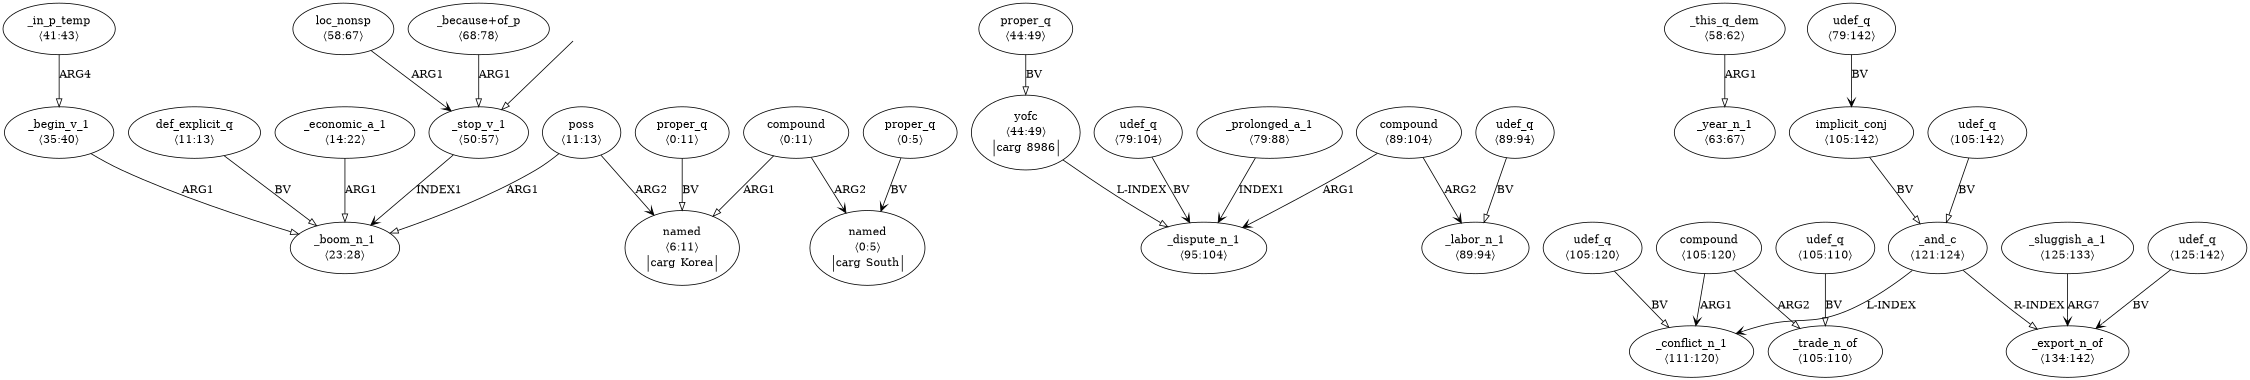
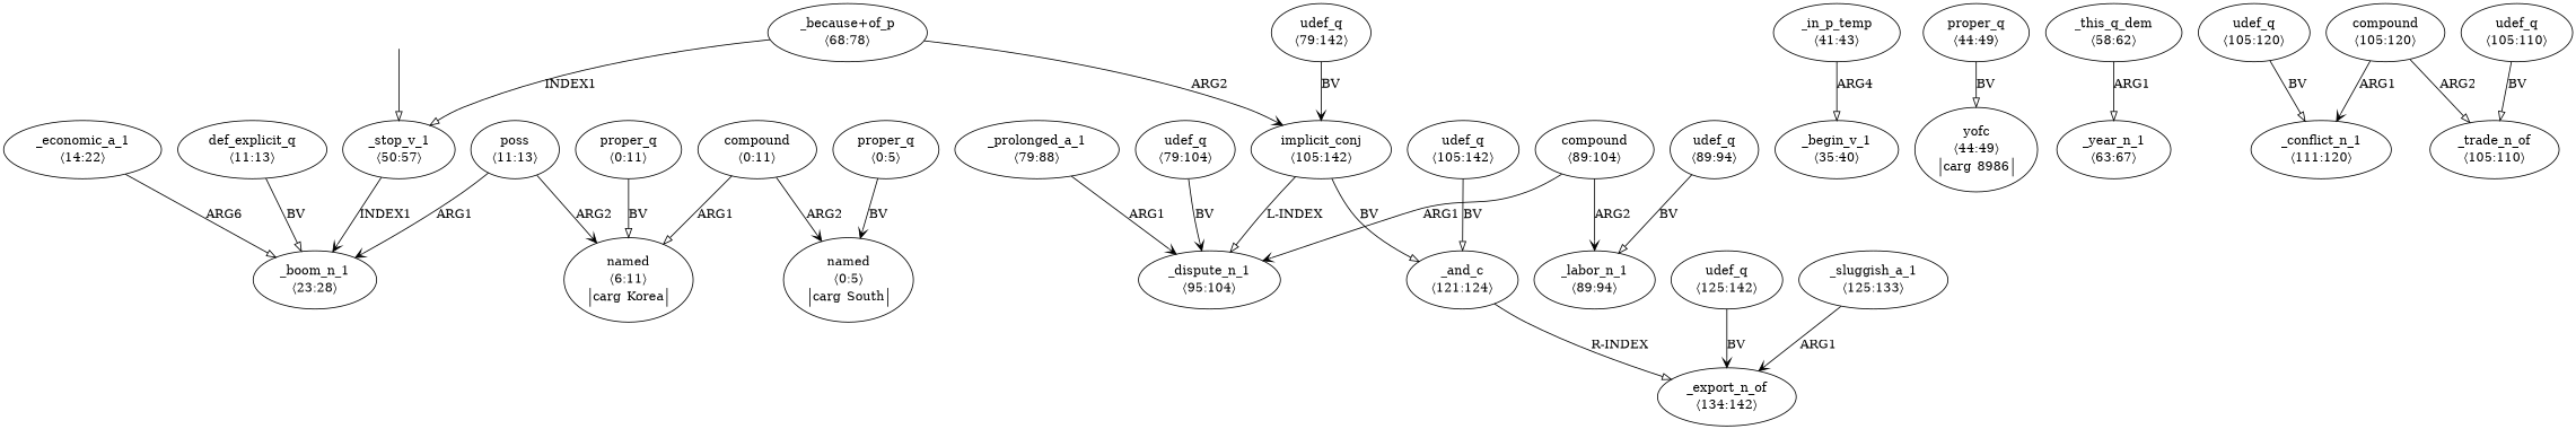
  digraph {
    edge [arrowhead=onormal]
    top [style=invis]
    n2 [label=<<table align="center" border="0" cellspacing="0"><tr><td colspan="2">_stop_v_1</td></tr><tr><td colspan="2">〈50:57〉</td></tr></table>>]
    n3 [label=<<table align="center" border="0" cellspacing="0"><tr><td colspan="2">_boom_n_1</td></tr><tr><td colspan="2">〈23:28〉</td></tr></table>>]
    n4 [label=<<table align="center" border="0" cellspacing="0"><tr><td colspan="2">proper_q</td></tr><tr><td colspan="2">〈0:11〉</td></tr></table>>]
    n5 [label=<<table align="center" border="0" cellspacing="0"><tr><td colspan="2">named</td></tr><tr><td colspan="2">〈6:11〉</td></tr><tr><td sides="l" border="1" align="left">carg</td><td sides="r" border="1" align="left">Korea</td></tr></table>>]
    n6 [label=<<table align="center" border="0" cellspacing="0"><tr><td colspan="2">compound</td></tr><tr><td colspan="2">〈0:11〉</td></tr></table>>]
    n7 [label=<<table align="center" border="0" cellspacing="0"><tr><td colspan="2">named</td></tr><tr><td colspan="2">〈0:5〉</td></tr><tr><td sides="l" border="1" align="left">carg</td><td sides="r" border="1" align="left">South</td></tr></table>>]
    n8 [label=<<table align="center" border="0" cellspacing="0"><tr><td colspan="2">proper_q</td></tr><tr><td colspan="2">〈0:5〉</td></tr></table>>]
    n9 [label=<<table align="center" border="0" cellspacing="0"><tr><td colspan="2">def_explicit_q</td></tr><tr><td colspan="2">〈11:13〉</td></tr></table>>]
    n10 [label=<<table align="center" border="0" cellspacing="0"><tr><td colspan="2">poss</td></tr><tr><td colspan="2">〈11:13〉</td></tr></table>>]
    n11 [label=<<table align="center" border="0" cellspacing="0"><tr><td colspan="2">_economic_a_1</td></tr><tr><td colspan="2">〈14:22〉</td></tr></table>>]
    n12 [label=<<table align="center" border="0" cellspacing="0"><tr><td colspan="2">_begin_v_1</td></tr><tr><td colspan="2">〈35:40〉</td></tr></table>>]
    n13 [label=<<table align="center" border="0" cellspacing="0"><tr><td colspan="2">_in_p_temp</td></tr><tr><td colspan="2">〈41:43〉</td></tr></table>>]
    n14 [label=<<table align="center" border="0" cellspacing="0"><tr><td colspan="2">yofc</td></tr><tr><td colspan="2">〈44:49〉</td></tr><tr><td sides="l" border="1" align="left">carg</td><td sides="r" border="1" align="left">8986</td></tr></table>>]
    n15 [label=<<table align="center" border="0" cellspacing="0"><tr><td colspan="2">proper_q</td></tr><tr><td colspan="2">〈44:49〉</td></tr></table>>]
-   n16 [label=<<table align="center" border="0" cellspacing="0"><tr><td colspan="2">loc_nonsp</td></tr><tr><td colspan="2">〈58:67〉</td></tr></table>>]
    n17 [label=<<table align="center" border="0" cellspacing="0"><tr><td colspan="2">_year_n_1</td></tr><tr><td colspan="2">〈63:67〉</td></tr></table>>]
    n18 [label=<<table align="center" border="0" cellspacing="0"><tr><td colspan="2">_this_q_dem</td></tr><tr><td colspan="2">〈58:62〉</td></tr></table>>]
    n19 [label=<<table align="center" border="0" cellspacing="0"><tr><td colspan="2">_because+of_p</td></tr><tr><td colspan="2">〈68:78〉</td></tr></table>>]
    n20 [label=<<table align="center" border="0" cellspacing="0"><tr><td colspan="2">implicit_conj</td></tr><tr><td colspan="2">〈105:142〉</td></tr></table>>]
    n21 [label=<<table align="center" border="0" cellspacing="0"><tr><td colspan="2">_dispute_n_1</td></tr><tr><td colspan="2">〈95:104〉</td></tr></table>>]
    n22 [label=<<table align="center" border="0" cellspacing="0"><tr><td colspan="2">_and_c</td></tr><tr><td colspan="2">〈121:124〉</td></tr></table>>]
    n23 [label=<<table align="center" border="0" cellspacing="0"><tr><td colspan="2">udef_q</td></tr><tr><td colspan="2">〈79:142〉</td></tr></table>>]
    n24 [label=<<table align="center" border="0" cellspacing="0"><tr><td colspan="2">udef_q</td></tr><tr><td colspan="2">〈79:104〉</td></tr></table>>]
    n25 [label=<<table align="center" border="0" cellspacing="0"><tr><td colspan="2">_prolonged_a_1</td></tr><tr><td colspan="2">〈79:88〉</td></tr></table>>]
    n26 [label=<<table align="center" border="0" cellspacing="0"><tr><td colspan="2">compound</td></tr><tr><td colspan="2">〈89:104〉</td></tr></table>>]
    n27 [label=<<table align="center" border="0" cellspacing="0"><tr><td colspan="2">_labor_n_1</td></tr><tr><td colspan="2">〈89:94〉</td></tr></table>>]
    n28 [label=<<table align="center" border="0" cellspacing="0"><tr><td colspan="2">udef_q</td></tr><tr><td colspan="2">〈89:94〉</td></tr></table>>]
    n29 [label=<<table align="center" border="0" cellspacing="0"><tr><td colspan="2">udef_q</td></tr><tr><td colspan="2">〈105:142〉</td></tr></table>>]
    n30 [label=<<table align="center" border="0" cellspacing="0"><tr><td colspan="2">_conflict_n_1</td></tr><tr><td colspan="2">〈111:120〉</td></tr></table>>]
    n31 [label=<<table align="center" border="0" cellspacing="0"><tr><td colspan="2">_export_n_of</td></tr><tr><td colspan="2">〈134:142〉</td></tr></table>>]
    n32 [label=<<table align="center" border="0" cellspacing="0"><tr><td colspan="2">udef_q</td></tr><tr><td colspan="2">〈105:120〉</td></tr></table>>]
    n33 [label=<<table align="center" border="0" cellspacing="0"><tr><td colspan="2">compound</td></tr><tr><td colspan="2">〈105:120〉</td></tr></table>>]
    n34 [label=<<table align="center" border="0" cellspacing="0"><tr><td colspan="2">_trade_n_of</td></tr><tr><td colspan="2">〈105:110〉</td></tr></table>>]
    n35 [label=<<table align="center" border="0" cellspacing="0"><tr><td colspan="2">udef_q</td></tr><tr><td colspan="2">〈105:110〉</td></tr></table>>]
    n36 [label=<<table align="center" border="0" cellspacing="0"><tr><td colspan="2">udef_q</td></tr><tr><td colspan="2">〈125:142〉</td></tr></table>>]
    n37 [label=<<table align="center" border="0" cellspacing="0"><tr><td colspan="2">_sluggish_a_1</td></tr><tr><td colspan="2">〈125:133〉</td></tr></table>>]
    top -> n2
    n2 -> n3 [arrowhead=vee label=INDEX1]
    n4 -> n5 [label=BV]
    n6 -> n5 [label=ARG1]
    n6 -> n7 [arrowhead=vee label=ARG2]
    n8 -> n7 [arrowhead=vee label=BV]
    n9 -> n3 [label=BV]
-   n10 -> n3 [label=ARG1]
+   n10 -> n3 [arrowhead=vee label=ARG1]
    n10 -> n5 [arrowhead=vee label=ARG2]
-   n11 -> n3 [label=ARG1]
-   n12 -> n3 [label=ARG1]
+   n11 -> n3 [label=ARG6]
    n13 -> n12 [label=ARG4]
    n15 -> n14 [label=BV]
-   n16 -> n2 [arrowhead=vee label=ARG1]
    n18 -> n17 [label=ARG1]
-   n19 -> n2 [label=ARG1]
-   n14 -> n21 [label="L-INDEX"]
+   n19 -> n2 [label=INDEX1]
+   n19 -> n20 [arrowhead=vee label=ARG2]
+   n20 -> n21 [label="L-INDEX"]
    n20 -> n22 [label=BV]
-   n22 -> n30 [arrowhead=vee label="L-INDEX"]
    n22 -> n31 [label="R-INDEX"]
    n23 -> n20 [arrowhead=vee label=BV]
    n24 -> n21 [arrowhead=vee label=BV]
-   n25 -> n21 [arrowhead=vee label=INDEX1]
+   n25 -> n21 [arrowhead=vee label=ARG1]
    n26 -> n21 [arrowhead=vee label=ARG1]
    n26 -> n27 [arrowhead=vee label=ARG2]
    n28 -> n27 [label=BV]
    n29 -> n22 [label=BV]
    n32 -> n30 [label=BV]
    n33 -> n30 [arrowhead=vee label=ARG1]
    n33 -> n34 [label=ARG2]
    n35 -> n34 [label=BV]
    n36 -> n31 [arrowhead=vee label=BV]
-   n37 -> n31 [arrowhead=vee label=ARG7]
+   n37 -> n31 [arrowhead=vee label=ARG1]
  }
